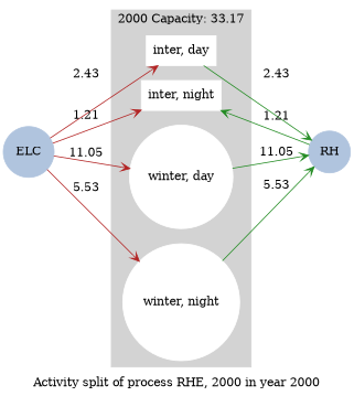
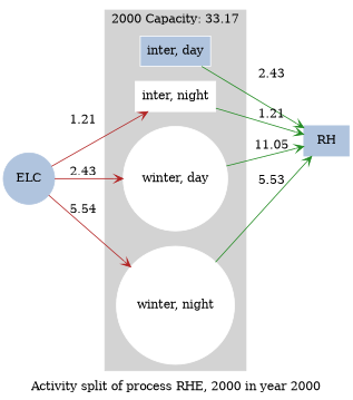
  strict digraph {
    compound=True
    concentrate=True
    label="Activity split of process RHE, 2000 in year 2000"
    rankdir=LR
    splines=False
    node [color=white shape=circle style=filled]
    edge [arrowhead=vee color=forestgreen]
-   "inter, day" [shape=box]
+   "inter, day" [shape=box fillcolor=lightsteelblue]
    "inter, night" [shape=box]
    "winter, day"
    "winter, night"
    ELC [color=lightsteelblue fontcolor=black]
-   RH [color=lightsteelblue fontcolor=black]
+   RH [color=lightsteelblue fontcolor=black shape=box]
    subgraph cluster_1 {
      color=lightgrey
      label="2000 Capacity: 33.17"
      rank=same
      style=filled
      "inter, day"
      "inter, night"
      "winter, day"
      "winter, night"
    }
    subgraph sub_2 {
      ELC
      RH
    }
    subgraph sub_3 {
      "inter, day"
      "inter, night"
      "winter, day"
      "winter, night"
      ELC
    }
    subgraph sub_4 {
      "inter, day"
      "inter, night"
      "winter, day"
      "winter, night"
      RH
    }
    "inter, day" -> RH [label=2.43]
-   RH -> "inter, night" [label=1.21]
+   "inter, night" -> RH [label=1.21]
    "winter, day" -> RH [label=11.05]
    "winter, night" -> RH [label=5.53]
-   ELC -> "inter, day" [color=firebrick label=2.43]
    ELC -> "inter, night" [color=firebrick label=1.21]
-   ELC -> "winter, day" [color=firebrick label=11.05]
-   ELC -> "winter, night" [color=firebrick label=5.53]
+   ELC -> "winter, day" [color=firebrick label=2.43]
+   ELC -> "winter, night" [color=firebrick label=5.54]
  }
